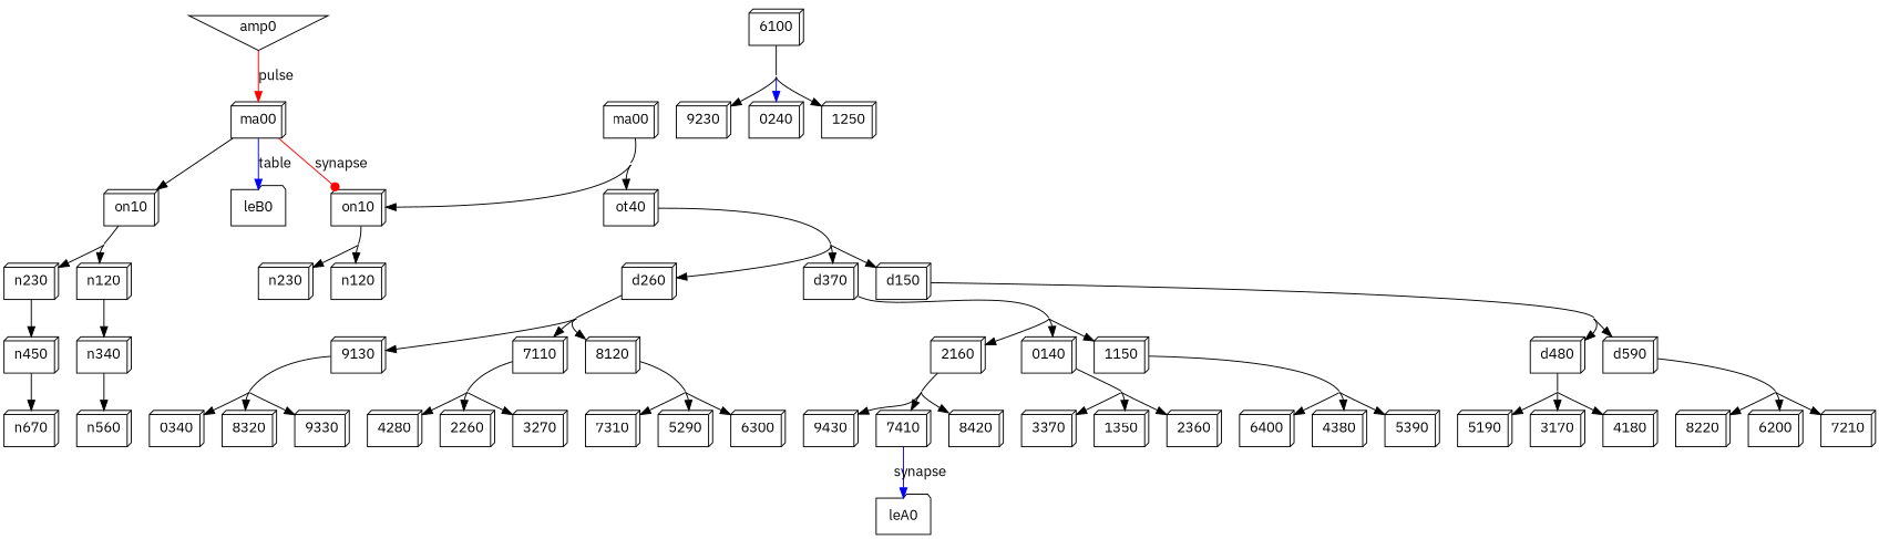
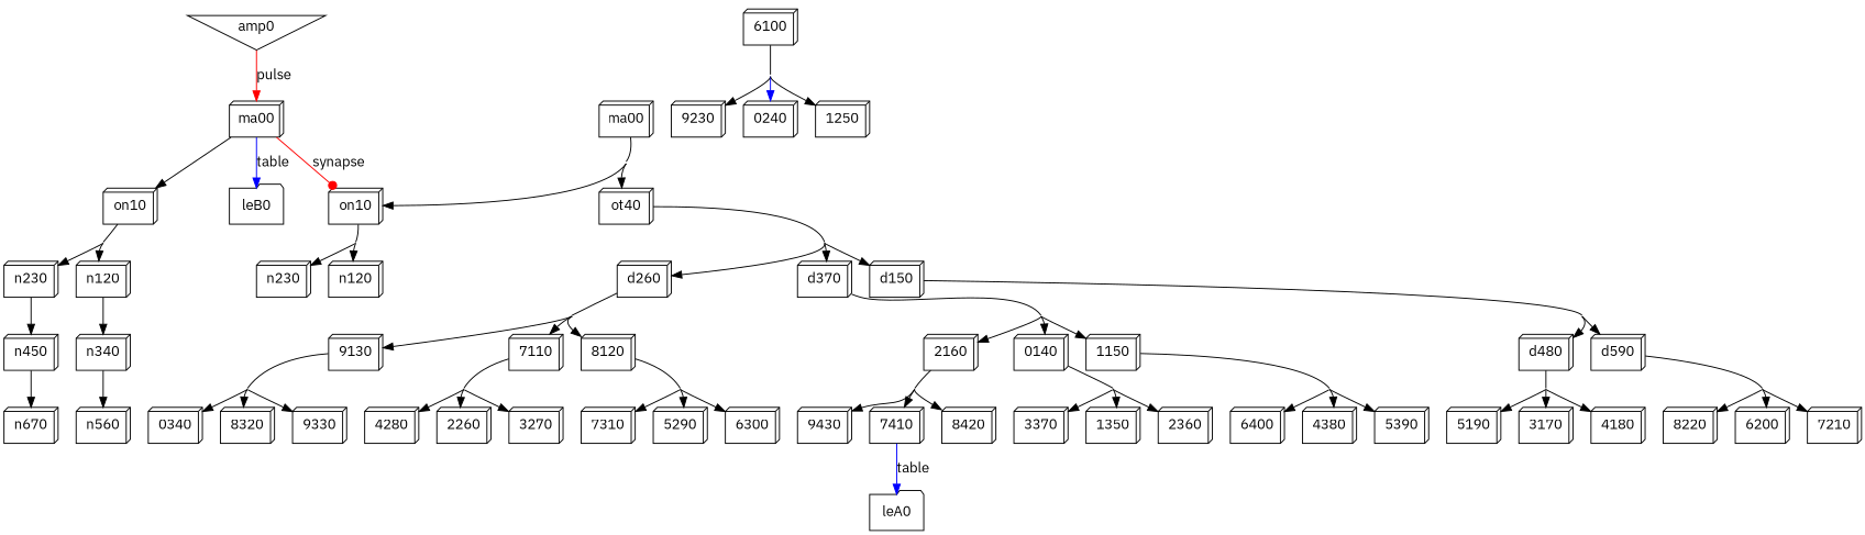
  digraph {
    concentrate=true
    fontname="IBM Plex Sans"
    node [fontname="IBM Plex Sans" shape=box3d]
    edge [fontname="IBM Plex Sans"]
    n1 [label=on10]
    n2 [label=n120]
    n3 [label=n230]
    n4 [label=n340]
    n5 [label=n450]
    n6 [label=ma00]
    n7 [label=on10]
    n8 [label=leB0 shape=folder]
    n9 [label=n120]
    n10 [label=n230]
    n11 [label=n560]
    n12 [label=n670]
    n13 [label=ma00]
    n14 [label=ot40]
    n15 [label=d150]
    n16 [label=d260]
    n17 [label=d370]
    n18 [label=d480]
    n19 [label=d590]
    n20 [label=7110]
    n21 [label=8120]
    n22 [label=9130]
    n23 [label=0140]
    n24 [label=1150]
    n25 [label=2160]
    n26 [label=3170]
    n27 [label=4180]
    n28 [label=5190]
    n29 [label=6200]
    n30 [label=7210]
    n31 [label=8220]
    n32 [label=6100]
    n33 [label=9230]
    n34 [label=0240]
    n35 [label=1250]
    n36 [label=2260]
    n37 [label=3270]
    n38 [label=4280]
    n39 [label=5290]
    n40 [label=6300]
    n41 [label=7310]
    n42 [label=8320]
    n43 [label=9330]
    n44 [label=0340]
    n45 [label=1350]
    n46 [label=2360]
    n47 [label=3370]
    n48 [label=4380]
    n49 [label=5390]
    n50 [label=6400]
    n51 [label=7410]
    n52 [label=8420]
    n53 [label=9430]
    n54 [label=leA0 shape=folder]
    n55 [label=amp0 shape=invtriangle]
    n1 -> n2
    n1 -> n3
    n2 -> n4
    n3 -> n5
    n4 -> n11
    n5 -> n12
    n6 -> n1
    n6 -> n7 [arrowhead=dot color=red label=synapse]
    n6 -> n8 [color=blue label=table]
    n7 -> n9
    n7 -> n10
    n13 -> n7
    n13 -> n14
    n14 -> n15
    n14 -> n16
    n14 -> n17
    n15 -> n18
    n15 -> n19
    n16 -> n20
    n16 -> n21
    n16 -> n22
    n17 -> n23
    n17 -> n24
    n17 -> n25
    n18 -> n26
    n18 -> n27
    n18 -> n28
    n19 -> n29
    n19 -> n30
    n19 -> n31
    n20 -> n36
    n20 -> n37
    n20 -> n38
    n21 -> n39
    n21 -> n40
    n21 -> n41
    n22 -> n42
    n22 -> n43
    n22 -> n44
    n23 -> n45
    n23 -> n46
    n23 -> n47
    n24 -> n48
    n24 -> n49
    n24 -> n50
    n25 -> n51
    n25 -> n52
    n25 -> n53
    n32 -> n33
    n32 -> n34 [color=blue]
    n32 -> n35
-   n51 -> n54 [color=blue label=synapse]
+   n51 -> n54 [color=blue label=table]
    n55 -> n6 [color=red label=pulse]
  }
